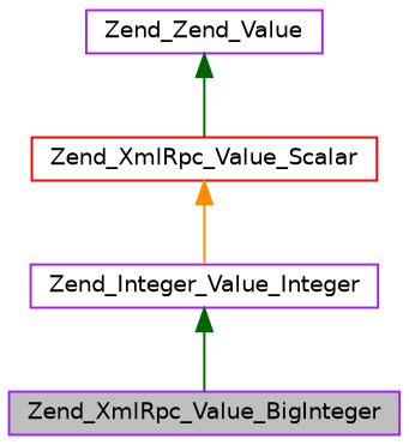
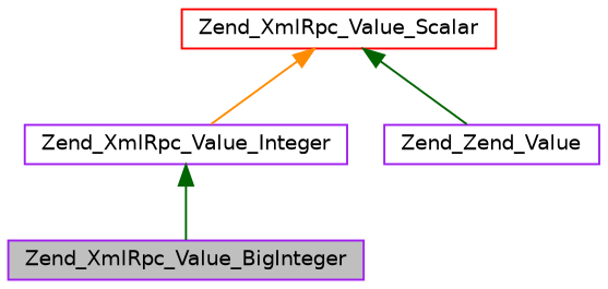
  digraph {
    node [color=purple fillcolor=white fontname=Helvetica fontsize=10 shape=record style=filled]
    edge [color=darkgreen dir=back fontname=Helvetica fontsize=10 labelfontname=Helvetica labelfontsize=10 style=solid]
    n1 [fillcolor=grey75 fontcolor=black height=0.2 label=Zend_XmlRpc_Value_BigInteger width=0.4]
-   n2 [height=0.2 label=Zend_Integer_Value_Integer width=0.4]
+   n2 [height=0.2 label=Zend_XmlRpc_Value_Integer width=0.4]
    n3 [color=red height=0.2 label=Zend_XmlRpc_Value_Scalar width=0.4]
    n4 [height=0.2 label=Zend_Zend_Value width=0.4]
    n2 -> n1
    n3 -> n2 [color=darkorange]
-   n4 -> n3
+   n3 -> n4
  }
